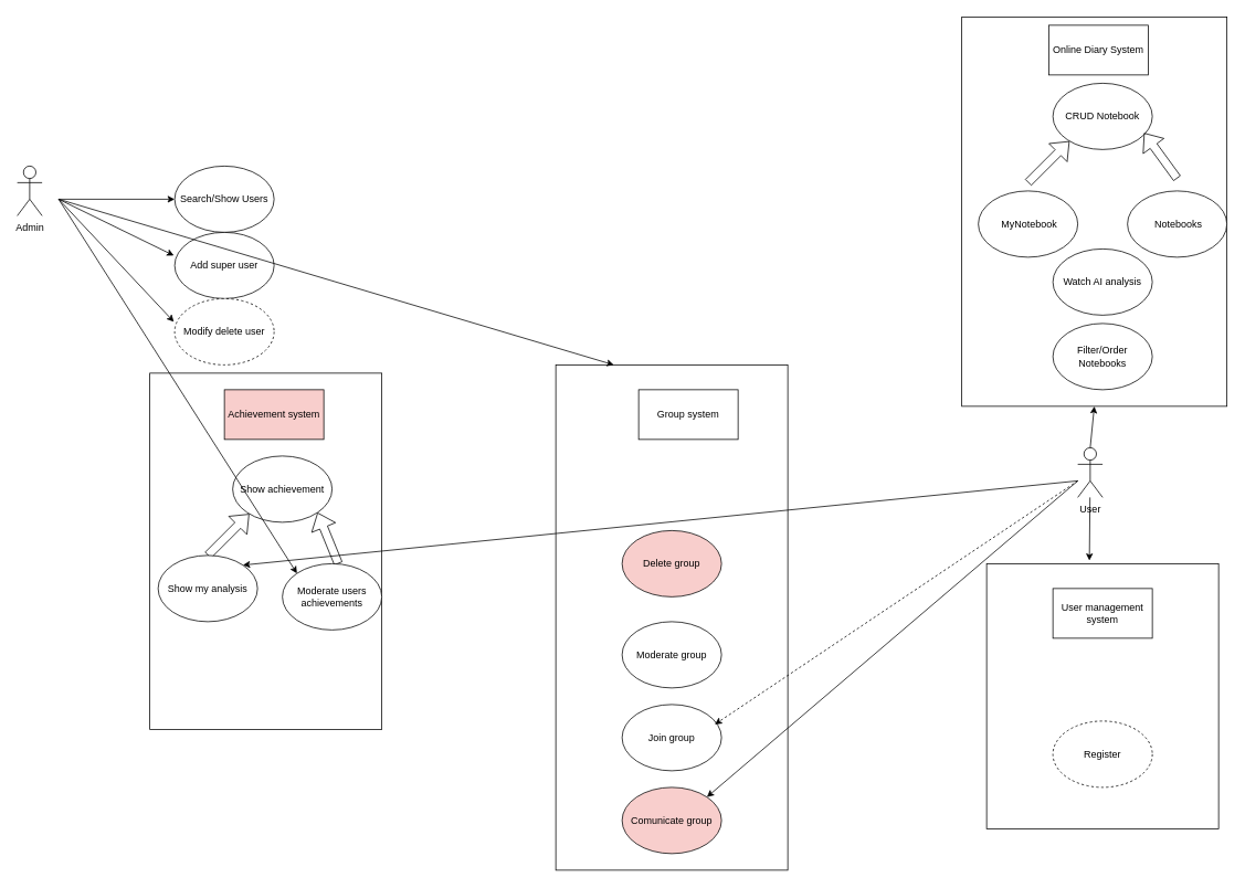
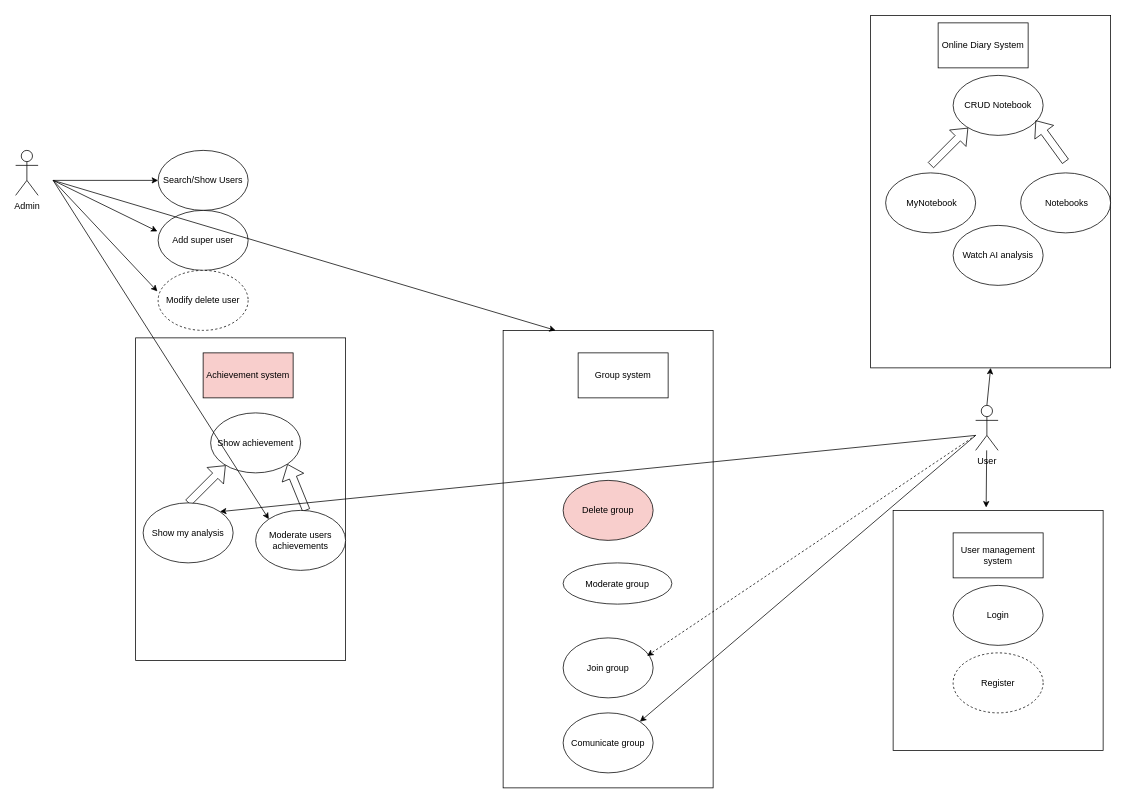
  <mxCell id="0" />
  <mxCell id="1" parent="0" />
  <mxCell id="2" value="Admin" style="shape=umlActor;verticalLabelPosition=bottom;verticalAlign=top;html=1;outlineConnect=0;" vertex="1" parent="1"><mxGeometry x="20" y="200" width="30" height="60" as="geometry" /></mxCell>
  <mxCell id="3" value="" style="endArrow=classic;html=1;rounded=0;" edge="1" parent="1"><mxGeometry width="50" height="50" relative="1" as="geometry"><mxPoint x="70" y="240" as="sourcePoint" /><mxPoint x="210" y="240" as="targetPoint" /></mxGeometry></mxCell>
  <mxCell id="4" value="Search/Show Users" style="ellipse;whiteSpace=wrap;html=1;" vertex="1" parent="1"><mxGeometry x="210" y="200" width="120" height="80" as="geometry" /></mxCell>
  <mxCell id="5" value="" style="endArrow=classic;html=1;rounded=0;entryX=-0.008;entryY=0.35;entryDx=0;entryDy=0;entryPerimeter=0;" edge="1" parent="1" target="6"><mxGeometry width="50" height="50" relative="1" as="geometry"><mxPoint x="70" y="240" as="sourcePoint" /><mxPoint x="200" y="300" as="targetPoint" /></mxGeometry></mxCell>
  <mxCell id="6" value="Add super user" style="ellipse;whiteSpace=wrap;html=1;" vertex="1" parent="1"><mxGeometry x="210" y="280" width="120" height="80" as="geometry" /></mxCell>
  <mxCell id="7" value="" style="endArrow=classic;html=1;rounded=0;entryX=-0.008;entryY=0.35;entryDx=0;entryDy=0;entryPerimeter=0;" edge="1" parent="1" target="8"><mxGeometry width="50" height="50" relative="1" as="geometry"><mxPoint x="70" y="240" as="sourcePoint" /><mxPoint x="200" y="380" as="targetPoint" /></mxGeometry></mxCell>
  <mxCell id="8" value="Modify delete user" style="ellipse;whiteSpace=wrap;html=1;dashed=1;" vertex="1" parent="1"><mxGeometry x="210" y="360" width="120" height="80" as="geometry" /></mxCell>
  <mxCell id="9" value="" style="rounded=0;whiteSpace=wrap;html=1;" vertex="1" parent="1"><mxGeometry x="180" y="450" width="280" height="430" as="geometry" /></mxCell>
  <mxCell id="10" value="Show achievement" style="ellipse;whiteSpace=wrap;html=1;" vertex="1" parent="1"><mxGeometry x="280" y="550" width="120" height="80" as="geometry" /></mxCell>
  <mxCell id="11" value="Achievement system" style="rounded=0;whiteSpace=wrap;html=1;fillColor=#f8cecc;" vertex="1" parent="1"><mxGeometry x="270" y="470" width="120" height="60" as="geometry" /></mxCell>
  <mxCell id="12" value="" style="shape=flexArrow;endArrow=classic;html=1;rounded=0;" edge="1" parent="1"><mxGeometry width="50" height="50" relative="1" as="geometry"><mxPoint x="250" y="670" as="sourcePoint" /><mxPoint x="300" y="620" as="targetPoint" /></mxGeometry></mxCell>
  <mxCell id="13" value="" style="shape=flexArrow;endArrow=classic;html=1;rounded=0;entryX=1;entryY=1;entryDx=0;entryDy=0;" edge="1" parent="1" target="10"><mxGeometry width="50" height="50" relative="1" as="geometry"><mxPoint x="407.57" y="680" as="sourcePoint" /><mxPoint x="389.996" y="618.284" as="targetPoint" /></mxGeometry></mxCell>
  <mxCell id="14" value="Show my analysis" style="ellipse;whiteSpace=wrap;html=1;" vertex="1" parent="1"><mxGeometry x="190" y="670" width="120" height="80" as="geometry" /></mxCell>
  <mxCell id="15" value="Moderate users achievements" style="ellipse;whiteSpace=wrap;html=1;" vertex="1" parent="1"><mxGeometry x="340" y="680" width="120" height="80" as="geometry" /></mxCell>
  <mxCell id="16" value="" style="endArrow=classic;html=1;rounded=0;entryX=0;entryY=0;entryDx=0;entryDy=0;" edge="1" parent="1" target="15"><mxGeometry width="50" height="50" relative="1" as="geometry"><mxPoint x="70" y="240" as="sourcePoint" /><mxPoint x="190" y="408" as="targetPoint" /></mxGeometry></mxCell>
  <mxCell id="17" value="" style="rounded=0;whiteSpace=wrap;html=1;" vertex="1" parent="1"><mxGeometry x="670" y="440" width="280" height="610" as="geometry" /></mxCell>
  <mxCell id="18" value="Group system" style="rounded=0;whiteSpace=wrap;html=1;" vertex="1" parent="1"><mxGeometry x="770" y="470" width="120" height="60" as="geometry" /></mxCell>
  <mxCell id="19" value="Delete group" style="ellipse;whiteSpace=wrap;html=1;fillColor=#f8cecc;" vertex="1" parent="1"><mxGeometry x="750" y="640" width="120" height="80" as="geometry" /></mxCell>
- <mxCell id="20" value="Moderate group" style="ellipse;whiteSpace=wrap;html=1;" vertex="1" parent="1"><mxGeometry x="750" y="750" width="120" height="80" as="geometry" /></mxCell>
+ <mxCell id="20" value="Moderate group" style="ellipse;whiteSpace=wrap;html=1;" vertex="1" parent="1"><mxGeometry x="750" y="750" width="145" height="55" as="geometry" /></mxCell>
  <mxCell id="21" value="" style="endArrow=classic;html=1;rounded=0;entryX=0.25;entryY=0;entryDx=0;entryDy=0;" edge="1" parent="1" target="17"><mxGeometry width="50" height="50" relative="1" as="geometry"><mxPoint x="70" y="240" as="sourcePoint" /><mxPoint x="159" y="408" as="targetPoint" /></mxGeometry></mxCell>
  <mxCell id="22" value="User" style="shape=umlActor;verticalLabelPosition=bottom;verticalAlign=top;html=1;outlineConnect=0;" vertex="1" parent="1"><mxGeometry x="1300" y="540" width="30" height="60" as="geometry" /></mxCell>
  <mxCell id="23" value="Join group" style="ellipse;whiteSpace=wrap;html=1;" vertex="1" parent="1"><mxGeometry x="750" y="850" width="120" height="80" as="geometry" /></mxCell>
- <mxCell id="24" value="Comunicate group" style="ellipse;whiteSpace=wrap;html=1;fillColor=#f8cecc;" vertex="1" parent="1"><mxGeometry x="750" y="950" width="120" height="80" as="geometry" /></mxCell>
+ <mxCell id="24" value="Comunicate group" style="ellipse;whiteSpace=wrap;html=1;" vertex="1" parent="1"><mxGeometry x="750" y="950" width="120" height="80" as="geometry" /></mxCell>
  <mxCell id="25" value="" style="endArrow=classic;html=1;rounded=0;entryX=0.933;entryY=0.3;entryDx=0;entryDy=0;entryPerimeter=0;dashed=1;" edge="1" parent="1" source="22" target="23"><mxGeometry width="50" height="50" relative="1" as="geometry"><mxPoint x="1240" y="605" as="sourcePoint" /><mxPoint x="1140" y="680" as="targetPoint" /></mxGeometry></mxCell>
  <mxCell id="26" value="" style="endArrow=classic;html=1;rounded=0;entryX=1;entryY=0;entryDx=0;entryDy=0;" edge="1" parent="1" target="24"><mxGeometry width="50" height="50" relative="1" as="geometry"><mxPoint x="1300" y="580" as="sourcePoint" /><mxPoint x="872" y="884" as="targetPoint" /></mxGeometry></mxCell>
  <mxCell id="27" value="" style="rounded=0;whiteSpace=wrap;html=1;" vertex="1" parent="1"><mxGeometry x="1190" y="680" width="280" height="320" as="geometry" /></mxCell>
  <mxCell id="28" value="User management system" style="rounded=0;whiteSpace=wrap;html=1;" vertex="1" parent="1"><mxGeometry x="1270" y="710" width="120" height="60" as="geometry" /></mxCell>
+ <mxCell id="29" value="Login" style="ellipse;whiteSpace=wrap;html=1;" vertex="1" parent="1"><mxGeometry x="1270" y="780" width="120" height="80" as="geometry" /></mxCell>
  <mxCell id="30" value="Register" style="ellipse;whiteSpace=wrap;html=1;dashed=1;" vertex="1" parent="1"><mxGeometry x="1270" y="870" width="120" height="80" as="geometry" /></mxCell>
  <mxCell id="31" value="" style="endArrow=classic;html=1;rounded=0;entryX=0.443;entryY=-0.012;entryDx=0;entryDy=0;entryPerimeter=0;" edge="1" parent="1" source="22" target="27"><mxGeometry width="50" height="50" relative="1" as="geometry"><mxPoint x="1310" y="590" as="sourcePoint" /><mxPoint x="862" y="972" as="targetPoint" /></mxGeometry></mxCell>
  <mxCell id="32" value="" style="rounded=0;whiteSpace=wrap;html=1;" vertex="1" parent="1"><mxGeometry x="1160" y="20" width="320" height="470" as="geometry" /></mxCell>
- <mxCell id="33" value="Online Diary System" style="rounded=0;whiteSpace=wrap;html=1;" vertex="1" parent="1"><mxGeometry x="1265" y="30" width="120" height="60" as="geometry" /></mxCell>
+ <mxCell id="33" value="Online Diary System" style="rounded=0;whiteSpace=wrap;html=1;" vertex="1" parent="1"><mxGeometry x="1250" y="30" width="120" height="60" as="geometry" /></mxCell>
  <mxCell id="34" value="CRUD Notebook" style="ellipse;whiteSpace=wrap;html=1;" vertex="1" parent="1"><mxGeometry x="1270" y="100" width="120" height="80" as="geometry" /></mxCell>
  <mxCell id="35" value="" style="shape=flexArrow;endArrow=classic;html=1;rounded=0;" edge="1" parent="1"><mxGeometry width="50" height="50" relative="1" as="geometry"><mxPoint x="1240" y="220" as="sourcePoint" /><mxPoint x="1290" y="170" as="targetPoint" /></mxGeometry></mxCell>
  <mxCell id="36" value="" style="shape=flexArrow;endArrow=classic;html=1;rounded=0;" edge="1" parent="1"><mxGeometry width="50" height="50" relative="1" as="geometry"><mxPoint x="1420" y="215" as="sourcePoint" /><mxPoint x="1380" y="160" as="targetPoint" /></mxGeometry></mxCell>
  <mxCell id="37" value="&amp;nbsp;MyNotebook" style="ellipse;whiteSpace=wrap;html=1;" vertex="1" parent="1"><mxGeometry x="1180" y="230" width="120" height="80" as="geometry" /></mxCell>
  <mxCell id="38" value="&amp;nbsp;Notebooks" style="ellipse;whiteSpace=wrap;html=1;" vertex="1" parent="1"><mxGeometry x="1360" y="230" width="120" height="80" as="geometry" /></mxCell>
  <mxCell id="39" value="Watch AI analysis" style="ellipse;whiteSpace=wrap;html=1;" vertex="1" parent="1"><mxGeometry x="1270" y="300" width="120" height="80" as="geometry" /></mxCell>
  <mxCell id="40" value="" style="endArrow=classic;html=1;rounded=0;entryX=0.5;entryY=1;entryDx=0;entryDy=0;exitX=0.5;exitY=0;exitDx=0;exitDy=0;exitPerimeter=0;" edge="1" parent="1" source="22" target="32"><mxGeometry width="50" height="50" relative="1" as="geometry"><mxPoint x="1310" y="530" as="sourcePoint" /><mxPoint x="1340" y="520" as="targetPoint" /></mxGeometry></mxCell>
- <mxCell id="41" value="Filter/Order Notebooks" style="ellipse;whiteSpace=wrap;html=1;" vertex="1" parent="1"><mxGeometry x="1270" y="390" width="120" height="80" as="geometry" /></mxCell>
  <mxCell id="42" value="" style="endArrow=classic;html=1;rounded=0;entryX=1;entryY=0;entryDx=0;entryDy=0;" edge="1" parent="1" target="14"><mxGeometry width="50" height="50" relative="1" as="geometry"><mxPoint x="1300" y="580" as="sourcePoint" /><mxPoint x="872" y="884" as="targetPoint" /></mxGeometry></mxCell>
